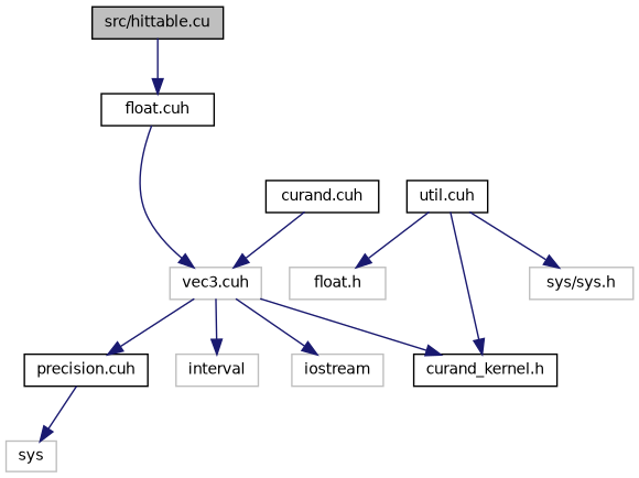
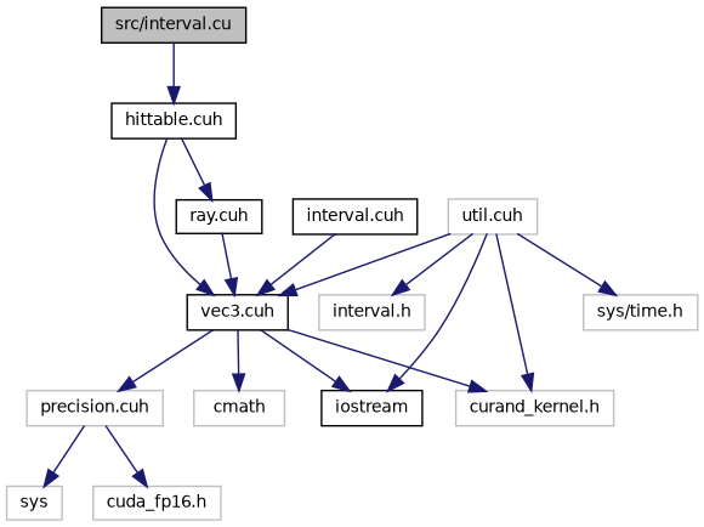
  digraph {
    node [color=black fillcolor=white fontname=Helvetica fontsize=10 shape=record style=filled]
    edge [color=midnightblue fontname=Helvetica fontsize=10 labelfontname=Helvetica labelfontsize=10 style=solid]
-   n1 [fillcolor=grey75 fontcolor=black height=0.2 label="src/hittable.cu" width=0.4]
-   n2 [height=0.2 label="float.cuh" width=0.4]
-   n4 [color=grey75 height=0.2 label="vec3.cuh" width=0.4]
-   n5 [height=0.2 label="curand.cuh" width=0.4]
-   n6 [height=0.2 label="precision.cuh" width=0.4]
-   n7 [color=grey75 height=0.2 label=interval width=0.4]
-   n8 [color=grey75 height=0.2 label=iostream width=0.4]
-   n9 [height=0.2 label="curand_kernel.h" width=0.4]
+   n1 [fillcolor=grey75 fontcolor=black height=0.2 label="src/interval.cu" width=0.4]
+   n2 [height=0.2 label="hittable.cuh" width=0.4]
+   n3 [height=0.2 label="ray.cuh" width=0.4]
+   n4 [height=0.2 label="vec3.cuh" width=0.4]
+   n5 [height=0.2 label="interval.cuh" width=0.4]
+   n6 [color=grey75 height=0.2 label="precision.cuh" width=0.4]
+   n7 [color=grey75 height=0.2 label=cmath width=0.4]
+   n8 [height=0.2 label=iostream width=0.4]
+   n9 [color=grey75 height=0.2 label="curand_kernel.h" width=0.4]
    n10 [color=grey75 height=0.2 label=sys width=0.4]
-   n12 [height=0.2 label="util.cuh" width=0.4]
-   n13 [color=grey75 height=0.2 label="sys/sys.h" width=0.4]
-   n14 [color=grey75 height=0.2 label="float.h" width=0.4]
+   n11 [color=grey75 height=0.2 label="cuda_fp16.h" width=0.4]
+   n12 [color=grey75 height=0.2 label="util.cuh" width=0.4]
+   n13 [color=grey75 height=0.2 label="sys/time.h" width=0.4]
+   n14 [color=grey75 height=0.2 label="interval.h" width=0.4]
    n1 -> n2
+   n2 -> n3
    n2 -> n4
+   n3 -> n4
    n4 -> n6
    n4 -> n7
    n4 -> n8
    n4 -> n9
    n5 -> n4
    n6 -> n10
+   n6 -> n11
+   n12 -> n4
+   n12 -> n8
    n12 -> n9
    n12 -> n13
    n12 -> n14
  }
